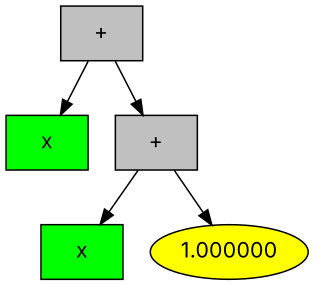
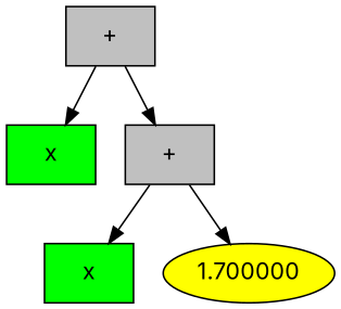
  digraph {
    fontname=Inter
    node [fillcolor=grey shape=box style=filled fontname=Inter]
    edge [fontname=Inter]
    n1 [label="+"]
    n2 [fillcolor=green label=x]
    n3 [label="+"]
    n4 [fillcolor=green label=x]
-   n5 [fillcolor=yellow label=1.000000 shape=""]
+   n5 [fillcolor=yellow label=1.700000 shape=""]
    n1 -> n2
    n1 -> n3
    n3 -> n4
    n3 -> n5
  }
